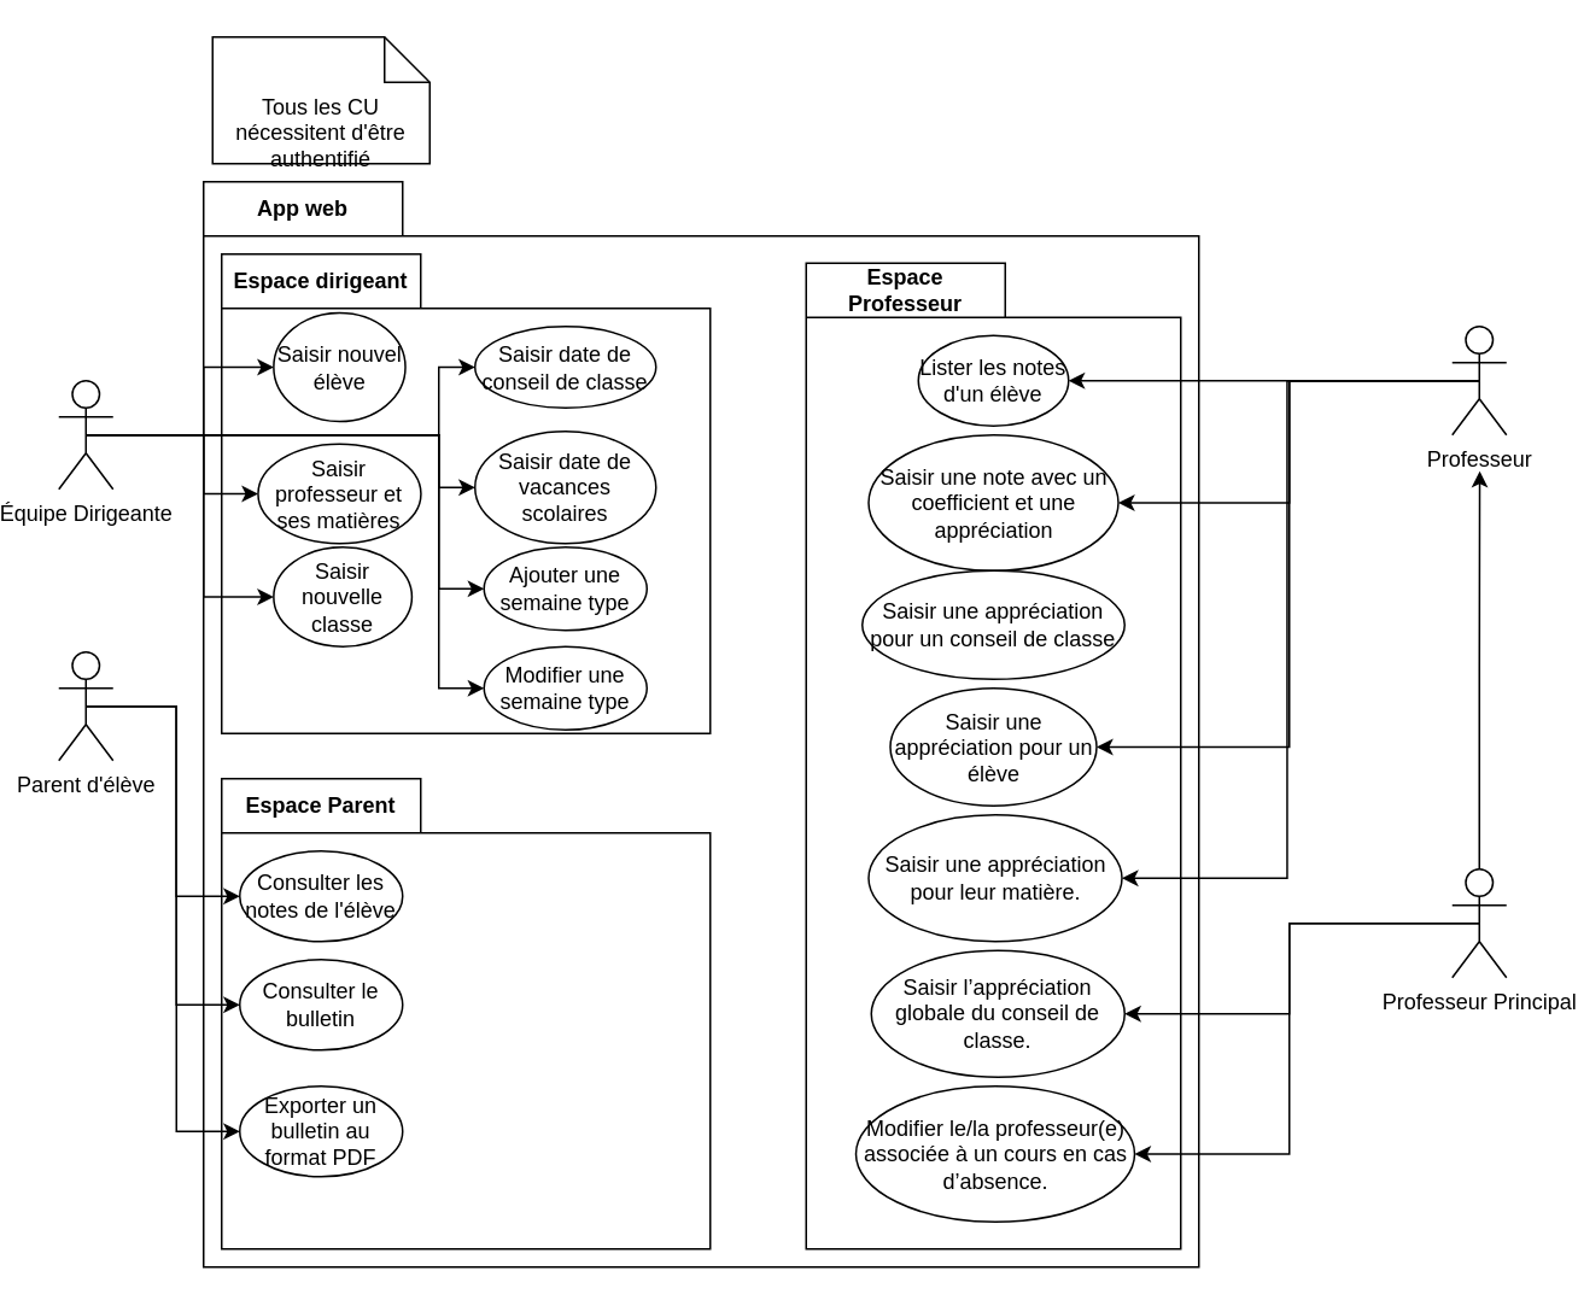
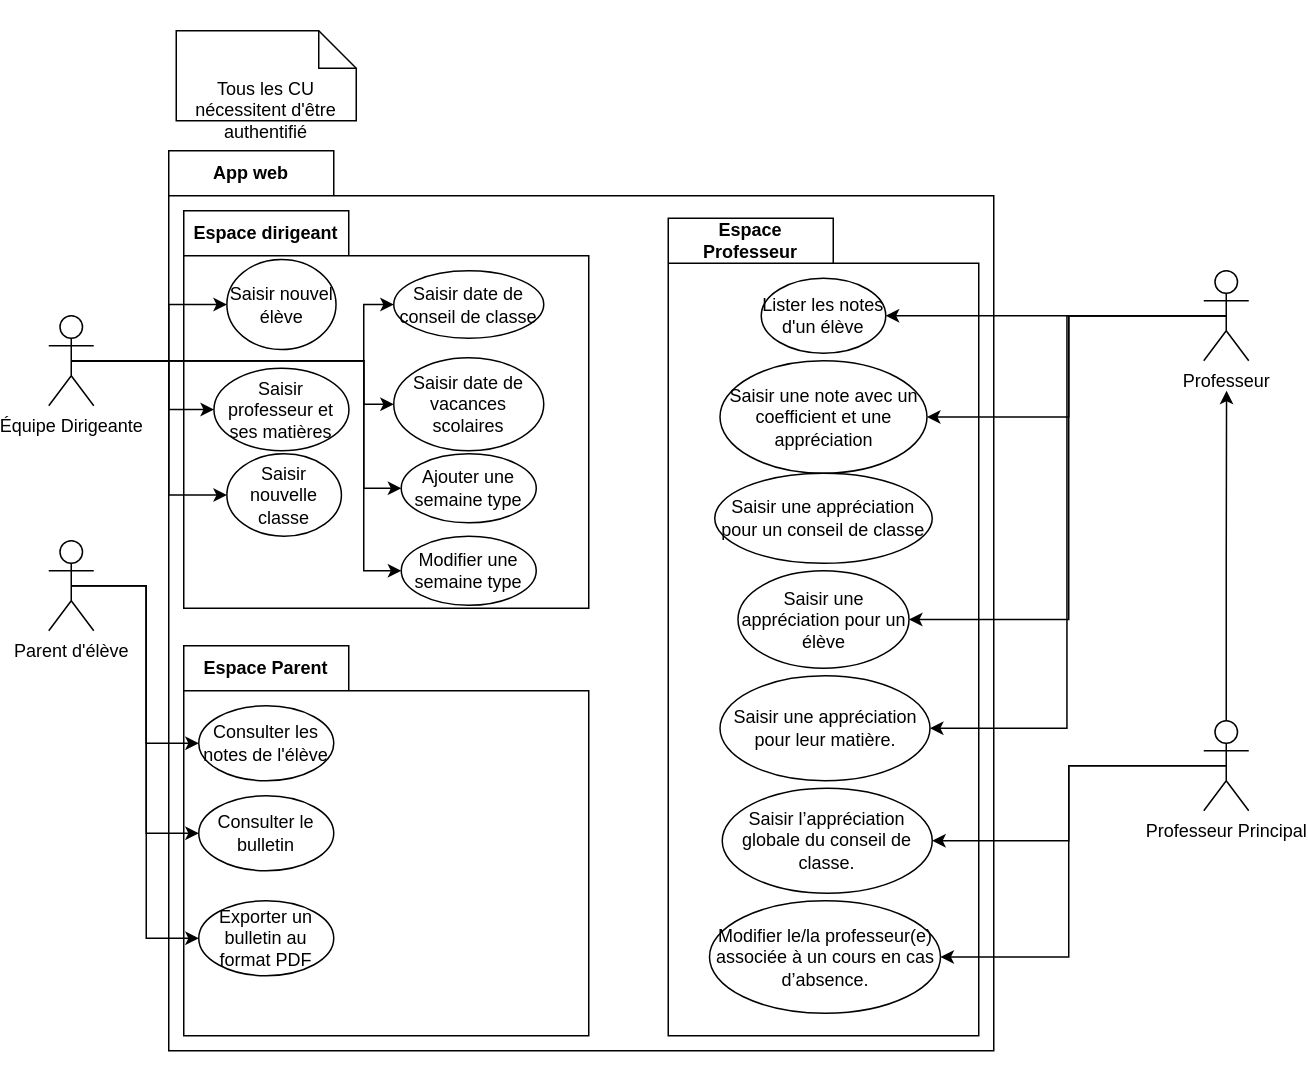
  <mxCell id="0" />
  <mxCell id="1" parent="0" />
  <mxCell id="2" value="App web" style="shape=folder;fontStyle=1;tabWidth=110;tabHeight=30;tabPosition=left;html=1;boundedLbl=1;labelInHeader=1;container=1;collapsible=0;whiteSpace=wrap;" parent="1" vertex="1"><mxGeometry x="100" y="100" width="550" height="600" as="geometry" /></mxCell>
  <mxCell id="3" value="" style="html=1;strokeColor=none;resizeWidth=1;resizeHeight=1;fillColor=none;part=1;connectable=0;allowArrows=0;deletable=0;whiteSpace=wrap;" parent="2" vertex="1"><mxGeometry width="550" height="420" relative="1" as="geometry"><mxPoint y="30" as="offset" /></mxGeometry></mxCell>
  <mxCell id="4" value="Espace dirigeant" style="shape=folder;fontStyle=1;tabWidth=110;tabHeight=30;tabPosition=left;html=1;boundedLbl=1;labelInHeader=1;container=1;collapsible=0;whiteSpace=wrap;" parent="2" vertex="1"><mxGeometry x="10" y="40" width="270" height="265" as="geometry" /></mxCell>
  <mxCell id="5" value="" style="html=1;strokeColor=none;resizeWidth=1;resizeHeight=1;fillColor=none;part=1;connectable=0;allowArrows=0;deletable=0;whiteSpace=wrap;" parent="4" vertex="1"><mxGeometry width="220.0" height="161" relative="1" as="geometry"><mxPoint y="30" as="offset" /></mxGeometry></mxCell>
  <mxCell id="6" value="Saisir nouvel élève" style="ellipse;whiteSpace=wrap;html=1;" parent="4" vertex="1"><mxGeometry x="28.75" y="32.5" width="72.77" height="60" as="geometry" /></mxCell>
  <mxCell id="7" value="Saisir professeur et ses matières" style="ellipse;whiteSpace=wrap;html=1;" parent="4" vertex="1"><mxGeometry x="20.13" y="105" width="90" height="55" as="geometry" /></mxCell>
  <mxCell id="8" value="Saisir nouvelle classe" style="ellipse;whiteSpace=wrap;html=1;" parent="4" vertex="1"><mxGeometry x="28.74" y="162" width="76.38" height="55" as="geometry" /></mxCell>
  <mxCell id="9" value="Saisir date de conseil de classe" style="ellipse;whiteSpace=wrap;html=1;" parent="4" vertex="1"><mxGeometry x="140" y="40" width="100" height="45" as="geometry" /></mxCell>
  <mxCell id="10" value="Saisir date de vacances scolaires" style="ellipse;whiteSpace=wrap;html=1;" parent="4" vertex="1"><mxGeometry x="140" y="98" width="100" height="62" as="geometry" /></mxCell>
  <mxCell id="11" value="Ajouter une semaine type" style="ellipse;whiteSpace=wrap;html=1;" parent="4" vertex="1"><mxGeometry x="145" y="162" width="90" height="46" as="geometry" /></mxCell>
  <mxCell id="12" value="Modifier une semaine type" style="ellipse;whiteSpace=wrap;html=1;" parent="4" vertex="1"><mxGeometry x="145" y="217" width="90" height="46" as="geometry" /></mxCell>
  <mxCell id="13" value="Espace Parent" style="shape=folder;fontStyle=1;tabWidth=110;tabHeight=30;tabPosition=left;html=1;boundedLbl=1;labelInHeader=1;container=1;collapsible=0;whiteSpace=wrap;" parent="2" vertex="1"><mxGeometry x="10" y="330" width="270" height="260" as="geometry" /></mxCell>
  <mxCell id="14" value="" style="html=1;strokeColor=none;resizeWidth=1;resizeHeight=1;fillColor=none;part=1;connectable=0;allowArrows=0;deletable=0;whiteSpace=wrap;" parent="13" vertex="1"><mxGeometry width="270" height="182" relative="1" as="geometry"><mxPoint y="30" as="offset" /></mxGeometry></mxCell>
  <mxCell id="15" value="Consulter les notes de l'élève" style="ellipse;whiteSpace=wrap;html=1;" parent="13" vertex="1"><mxGeometry x="10" y="40" width="90" height="50" as="geometry" /></mxCell>
  <mxCell id="16" value="Consulter le bulletin" style="ellipse;whiteSpace=wrap;html=1;" parent="13" vertex="1"><mxGeometry x="10" y="100" width="90" height="50" as="geometry" /></mxCell>
  <mxCell id="17" value="Exporter un bulletin au format PDF" style="ellipse;whiteSpace=wrap;html=1;" parent="13" vertex="1"><mxGeometry x="10" y="170" width="90" height="50" as="geometry" /></mxCell>
  <mxCell id="18" value="Espace Professeur" style="shape=folder;fontStyle=1;tabWidth=110;tabHeight=30;tabPosition=left;html=1;boundedLbl=1;labelInHeader=1;container=1;collapsible=0;whiteSpace=wrap;" parent="2" vertex="1"><mxGeometry x="333" y="45" width="207" height="545" as="geometry" /></mxCell>
  <mxCell id="19" value="" style="html=1;strokeColor=none;resizeWidth=1;resizeHeight=1;fillColor=none;part=1;connectable=0;allowArrows=0;deletable=0;whiteSpace=wrap;" parent="18" vertex="1"><mxGeometry width="207.0" height="381.5" relative="1" as="geometry"><mxPoint y="30" as="offset" /></mxGeometry></mxCell>
  <mxCell id="20" value="Lister les notes d'un élève" style="ellipse;whiteSpace=wrap;html=1;" parent="18" vertex="1"><mxGeometry x="62" y="40" width="83" height="50" as="geometry" /></mxCell>
  <mxCell id="21" value="Saisir une note avec un coefficient et une appréciation" style="ellipse;whiteSpace=wrap;html=1;" parent="18" vertex="1"><mxGeometry x="34.5" y="95" width="138" height="75" as="geometry" /></mxCell>
  <mxCell id="22" value="&lt;p&gt;Saisir une appréciation pour un conseil de classe &lt;/p&gt;" style="ellipse;whiteSpace=wrap;html=1;" parent="18" vertex="1"><mxGeometry x="31" y="170" width="145" height="60" as="geometry" /></mxCell>
  <mxCell id="23" value="&lt;p&gt;Saisir une appréciation pour un élève&lt;br&gt;&lt;/p&gt;" style="ellipse;whiteSpace=wrap;html=1;" parent="18" vertex="1"><mxGeometry x="46.5" y="235" width="114" height="65" as="geometry" /></mxCell>
  <mxCell id="24" value="&lt;p&gt;Saisir une appréciation pour leur matière.&lt;/p&gt;" style="ellipse;whiteSpace=wrap;html=1;" parent="18" vertex="1"><mxGeometry x="34.5" y="305" width="140" height="70" as="geometry" /></mxCell>
  <mxCell id="25" value="&lt;p&gt;Saisir l’appréciation globale du conseil de classe. &lt;/p&gt;" style="ellipse;whiteSpace=wrap;html=1;" parent="18" vertex="1"><mxGeometry x="36" y="380" width="140" height="70" as="geometry" /></mxCell>
  <mxCell id="26" value="&lt;p&gt; &lt;/p&gt;&lt;p&gt;Modifier le/la professeur(e) associée à un cours en cas d’absence.&lt;/p&gt;" style="ellipse;whiteSpace=wrap;html=1;" parent="18" vertex="1"><mxGeometry x="27.5" y="455" width="154" height="75" as="geometry" /></mxCell>
  <mxCell id="27" style="edgeStyle=orthogonalEdgeStyle;rounded=0;orthogonalLoop=1;jettySize=auto;html=1;exitX=0.5;exitY=0.5;exitDx=0;exitDy=0;exitPerimeter=0;entryX=0;entryY=0.5;entryDx=0;entryDy=0;" parent="1" source="34" target="8" edge="1"><mxGeometry relative="1" as="geometry"><Array as="points"><mxPoint x="100" y="240" /><mxPoint x="100" y="329" /></Array></mxGeometry></mxCell>
  <mxCell id="28" style="edgeStyle=orthogonalEdgeStyle;rounded=0;orthogonalLoop=1;jettySize=auto;html=1;exitX=0.5;exitY=0.5;exitDx=0;exitDy=0;exitPerimeter=0;entryX=0;entryY=0.5;entryDx=0;entryDy=0;" parent="1" source="34" target="7" edge="1"><mxGeometry relative="1" as="geometry"><Array as="points"><mxPoint x="100" y="240" /><mxPoint x="100" y="272" /></Array></mxGeometry></mxCell>
  <mxCell id="29" style="edgeStyle=orthogonalEdgeStyle;rounded=0;orthogonalLoop=1;jettySize=auto;html=1;exitX=0.5;exitY=0.5;exitDx=0;exitDy=0;exitPerimeter=0;entryX=0;entryY=0.5;entryDx=0;entryDy=0;" parent="1" source="34" target="6" edge="1"><mxGeometry relative="1" as="geometry"><Array as="points"><mxPoint x="100" y="240" /><mxPoint x="100" y="203" /></Array></mxGeometry></mxCell>
  <mxCell id="30" style="edgeStyle=orthogonalEdgeStyle;rounded=0;orthogonalLoop=1;jettySize=auto;html=1;exitX=0.5;exitY=0.5;exitDx=0;exitDy=0;exitPerimeter=0;entryX=0;entryY=0.5;entryDx=0;entryDy=0;" parent="1" source="34" target="9" edge="1"><mxGeometry relative="1" as="geometry"><Array as="points"><mxPoint x="230" y="240" /><mxPoint x="230" y="203" /></Array></mxGeometry></mxCell>
  <mxCell id="31" style="edgeStyle=orthogonalEdgeStyle;rounded=0;orthogonalLoop=1;jettySize=auto;html=1;exitX=0.5;exitY=0.5;exitDx=0;exitDy=0;exitPerimeter=0;entryX=0;entryY=0.5;entryDx=0;entryDy=0;" parent="1" source="34" target="10" edge="1"><mxGeometry relative="1" as="geometry"><Array as="points"><mxPoint x="230" y="240" /><mxPoint x="230" y="269" /></Array></mxGeometry></mxCell>
  <mxCell id="32" style="edgeStyle=orthogonalEdgeStyle;rounded=0;orthogonalLoop=1;jettySize=auto;html=1;exitX=0.5;exitY=0.5;exitDx=0;exitDy=0;exitPerimeter=0;entryX=0;entryY=0.5;entryDx=0;entryDy=0;" edge="1" parent="1" source="34" target="11"><mxGeometry relative="1" as="geometry"><Array as="points"><mxPoint x="230" y="240" /><mxPoint x="230" y="325" /></Array></mxGeometry></mxCell>
  <mxCell id="33" style="edgeStyle=orthogonalEdgeStyle;rounded=0;orthogonalLoop=1;jettySize=auto;html=1;exitX=0.5;exitY=0.5;exitDx=0;exitDy=0;exitPerimeter=0;entryX=0;entryY=0.5;entryDx=0;entryDy=0;" edge="1" parent="1" source="34" target="12"><mxGeometry relative="1" as="geometry"><Array as="points"><mxPoint x="230" y="240" /><mxPoint x="230" y="380" /></Array></mxGeometry></mxCell>
  <mxCell id="34" value="Équipe Dirigeante" style="shape=umlActor;verticalLabelPosition=bottom;verticalAlign=top;html=1;" parent="1" vertex="1"><mxGeometry x="20" y="210" width="30" height="60" as="geometry" /></mxCell>
  <mxCell id="35" style="edgeStyle=orthogonalEdgeStyle;rounded=0;orthogonalLoop=1;jettySize=auto;html=1;exitX=0.5;exitY=0.5;exitDx=0;exitDy=0;exitPerimeter=0;entryX=1;entryY=0.5;entryDx=0;entryDy=0;" parent="1" source="38" target="26" edge="1"><mxGeometry relative="1" as="geometry"><Array as="points"><mxPoint x="700" y="510" /><mxPoint x="700" y="638" /></Array></mxGeometry></mxCell>
  <mxCell id="36" style="edgeStyle=orthogonalEdgeStyle;rounded=0;orthogonalLoop=1;jettySize=auto;html=1;exitX=0.5;exitY=0.5;exitDx=0;exitDy=0;exitPerimeter=0;entryX=1;entryY=0.5;entryDx=0;entryDy=0;" parent="1" source="38" target="25" edge="1"><mxGeometry relative="1" as="geometry"><Array as="points"><mxPoint x="700" y="510" /><mxPoint x="700" y="560" /></Array></mxGeometry></mxCell>
  <mxCell id="37" style="edgeStyle=orthogonalEdgeStyle;rounded=0;orthogonalLoop=1;jettySize=auto;html=1;exitX=0.5;exitY=0;exitDx=0;exitDy=0;exitPerimeter=0;" edge="1" parent="1" source="38"><mxGeometry relative="1" as="geometry"><mxPoint x="805.2" y="260" as="targetPoint" /></mxGeometry></mxCell>
  <mxCell id="38" value="Professeur Principal" style="shape=umlActor;verticalLabelPosition=bottom;verticalAlign=top;html=1;" parent="1" vertex="1"><mxGeometry x="790" y="480" width="30" height="60" as="geometry" /></mxCell>
  <mxCell id="39" style="edgeStyle=orthogonalEdgeStyle;rounded=0;orthogonalLoop=1;jettySize=auto;html=1;exitX=0.5;exitY=0.5;exitDx=0;exitDy=0;exitPerimeter=0;entryX=1;entryY=0.5;entryDx=0;entryDy=0;" parent="1" source="43" target="21" edge="1"><mxGeometry relative="1" as="geometry"><Array as="points"><mxPoint x="700" y="210" /><mxPoint x="700" y="278" /></Array></mxGeometry></mxCell>
  <mxCell id="40" style="edgeStyle=orthogonalEdgeStyle;rounded=0;orthogonalLoop=1;jettySize=auto;html=1;exitX=0.5;exitY=0.5;exitDx=0;exitDy=0;exitPerimeter=0;entryX=1;entryY=0.5;entryDx=0;entryDy=0;" parent="1" source="43" target="23" edge="1"><mxGeometry relative="1" as="geometry"><Array as="points"><mxPoint x="700" y="210" /><mxPoint x="700" y="413" /></Array></mxGeometry></mxCell>
  <mxCell id="41" style="edgeStyle=orthogonalEdgeStyle;rounded=0;orthogonalLoop=1;jettySize=auto;html=1;exitX=0.5;exitY=0.5;exitDx=0;exitDy=0;exitPerimeter=0;entryX=1;entryY=0.5;entryDx=0;entryDy=0;" parent="1" source="43" target="24" edge="1"><mxGeometry relative="1" as="geometry" /></mxCell>
  <mxCell id="42" style="edgeStyle=orthogonalEdgeStyle;rounded=0;orthogonalLoop=1;jettySize=auto;html=1;exitX=0.5;exitY=0.5;exitDx=0;exitDy=0;exitPerimeter=0;entryX=1;entryY=0.5;entryDx=0;entryDy=0;" parent="1" source="43" target="20" edge="1"><mxGeometry relative="1" as="geometry" /></mxCell>
  <mxCell id="43" value="Professeur" style="shape=umlActor;verticalLabelPosition=bottom;verticalAlign=top;html=1;" parent="1" vertex="1"><mxGeometry x="790" y="180" width="30" height="60" as="geometry" /></mxCell>
  <mxCell id="44" style="edgeStyle=orthogonalEdgeStyle;rounded=0;orthogonalLoop=1;jettySize=auto;html=1;exitX=0.5;exitY=0.5;exitDx=0;exitDy=0;exitPerimeter=0;entryX=0;entryY=0.5;entryDx=0;entryDy=0;" parent="1" source="47" target="15" edge="1"><mxGeometry relative="1" as="geometry" /></mxCell>
  <mxCell id="45" style="edgeStyle=orthogonalEdgeStyle;rounded=0;orthogonalLoop=1;jettySize=auto;html=1;exitX=0.5;exitY=0.5;exitDx=0;exitDy=0;exitPerimeter=0;entryX=0;entryY=0.5;entryDx=0;entryDy=0;" parent="1" source="47" target="16" edge="1"><mxGeometry relative="1" as="geometry" /></mxCell>
  <mxCell id="46" style="edgeStyle=orthogonalEdgeStyle;rounded=0;orthogonalLoop=1;jettySize=auto;html=1;exitX=0.5;exitY=0.5;exitDx=0;exitDy=0;exitPerimeter=0;entryX=0;entryY=0.5;entryDx=0;entryDy=0;" edge="1" parent="1" source="47" target="17"><mxGeometry relative="1" as="geometry" /></mxCell>
  <mxCell id="47" value="&lt;div&gt;Parent d'élève&lt;/div&gt;" style="shape=umlActor;verticalLabelPosition=bottom;verticalAlign=top;html=1;" parent="1" vertex="1"><mxGeometry x="20" y="360" width="30" height="60" as="geometry" /></mxCell>
- <mxCell id="48" value="Tous les CU nécessitent d'être authentifié" style="shape=note2;boundedLbl=1;whiteSpace=wrap;html=1;size=25;verticalAlign=top;align=center;" vertex="1" parent="1"><mxGeometry x="105" y="20" width="120" height="70" as="geometry" /></mxCell>
+ <mxCell id="48" value="Tous les CU nécessitent d'être authentifié" style="shape=note2;boundedLbl=1;whiteSpace=wrap;html=1;size=25;verticalAlign=top;align=center;" vertex="1" parent="1"><mxGeometry x="105" y="20" width="120" height="60" as="geometry" /></mxCell>
